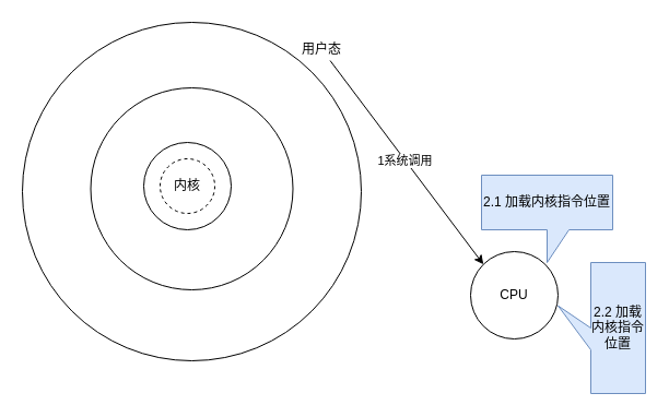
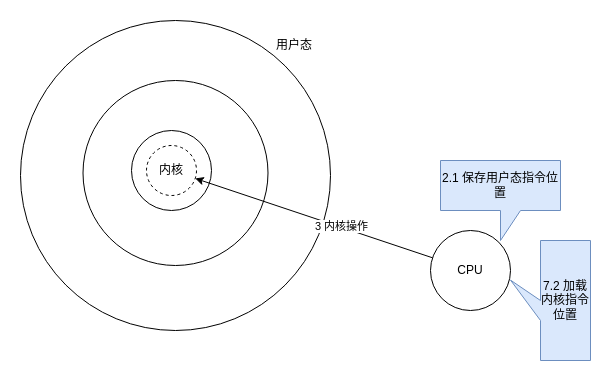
  <mxCell id="0" />
  <mxCell id="1" parent="0" />
  <mxCell id="2" value="" style="ellipse;whiteSpace=wrap;html=1;aspect=fixed;" vertex="1" parent="1"><mxGeometry x="20" y="20" width="310" height="310" as="geometry" /></mxCell>
  <mxCell id="3" value="" style="ellipse;whiteSpace=wrap;html=1;aspect=fixed;" vertex="1" parent="1"><mxGeometry x="135" y="120" width="80" height="80" as="geometry" /></mxCell>
  <mxCell id="4" value="" style="ellipse;whiteSpace=wrap;html=1;aspect=fixed;" vertex="1" parent="1"><mxGeometry x="82.5" y="80" width="185" height="185" as="geometry" /></mxCell>
  <mxCell id="5" value="" style="ellipse;whiteSpace=wrap;html=1;aspect=fixed;" vertex="1" parent="1"><mxGeometry x="131" y="130" width="80" height="80" as="geometry" /></mxCell>
  <mxCell id="6" value="内核" style="ellipse;whiteSpace=wrap;html=1;aspect=fixed;dashed=1;" vertex="1" parent="1"><mxGeometry x="146" y="145" width="50" height="50" as="geometry" /></mxCell>
- <mxCell id="7" style="rounded=0;orthogonalLoop=1;jettySize=auto;html=1;entryX=0;entryY=0;entryDx=0;entryDy=0;" edge="1" parent="1" source="9" target="12"><mxGeometry relative="1" as="geometry" /></mxCell>
- <mxCell id="8" value="1系统调用" style="edgeLabel;html=1;align=center;verticalAlign=middle;resizable=0;points=[];" vertex="1" connectable="0" parent="7"><mxGeometry x="-0.022" relative="1" as="geometry"><mxPoint as="offset" /></mxGeometry></mxCell>
  <mxCell id="9" value="用户态" style="text;html=1;strokeColor=none;fillColor=none;align=center;verticalAlign=middle;whiteSpace=wrap;rounded=0;" vertex="1" parent="1"><mxGeometry x="274" y="35" width="40" height="20" as="geometry" /></mxCell>
+ <mxCell id="10" style="edgeStyle=none;rounded=0;orthogonalLoop=1;jettySize=auto;html=1;" edge="1" parent="1" source="12" target="6"><mxGeometry relative="1" as="geometry" /></mxCell>
+ <mxCell id="11" value="3 内核操作" style="edgeLabel;html=1;align=center;verticalAlign=middle;resizable=0;points=[];" vertex="1" connectable="0" parent="10"><mxGeometry x="-0.225" y="-1" relative="1" as="geometry"><mxPoint as="offset" /></mxGeometry></mxCell>
  <mxCell id="12" value="CPU" style="ellipse;whiteSpace=wrap;html=1;aspect=fixed;" vertex="1" parent="1"><mxGeometry x="430" y="230" width="80" height="80" as="geometry" /></mxCell>
- <mxCell id="13" value="2.1 加载内核指令位置" style="shape=callout;whiteSpace=wrap;html=1;perimeter=calloutPerimeter;fillColor=#dae8fc;strokeColor=#6c8ebf;" vertex="1" parent="1"><mxGeometry x="440" y="160" width="120" height="80" as="geometry" /></mxCell>
- <mxCell id="14" value="2.2 加载内核指令位置" style="shape=callout;whiteSpace=wrap;html=1;perimeter=calloutPerimeter;position2=0.33;direction=south;fillColor=#dae8fc;strokeColor=#6c8ebf;" vertex="1" parent="1"><mxGeometry x="510" y="240" width="80" height="120" as="geometry" /></mxCell>
+ <mxCell id="13" value="2.1 保存用户态指令位置" style="shape=callout;whiteSpace=wrap;html=1;perimeter=calloutPerimeter;fillColor=#dae8fc;strokeColor=#6c8ebf;" vertex="1" parent="1"><mxGeometry x="440" y="160" width="120" height="80" as="geometry" /></mxCell>
+ <mxCell id="14" value="7.2 加载内核指令位置" style="shape=callout;whiteSpace=wrap;html=1;perimeter=calloutPerimeter;position2=0.33;direction=south;fillColor=#dae8fc;strokeColor=#6c8ebf;" vertex="1" parent="1"><mxGeometry x="510" y="240" width="80" height="120" as="geometry" /></mxCell>
